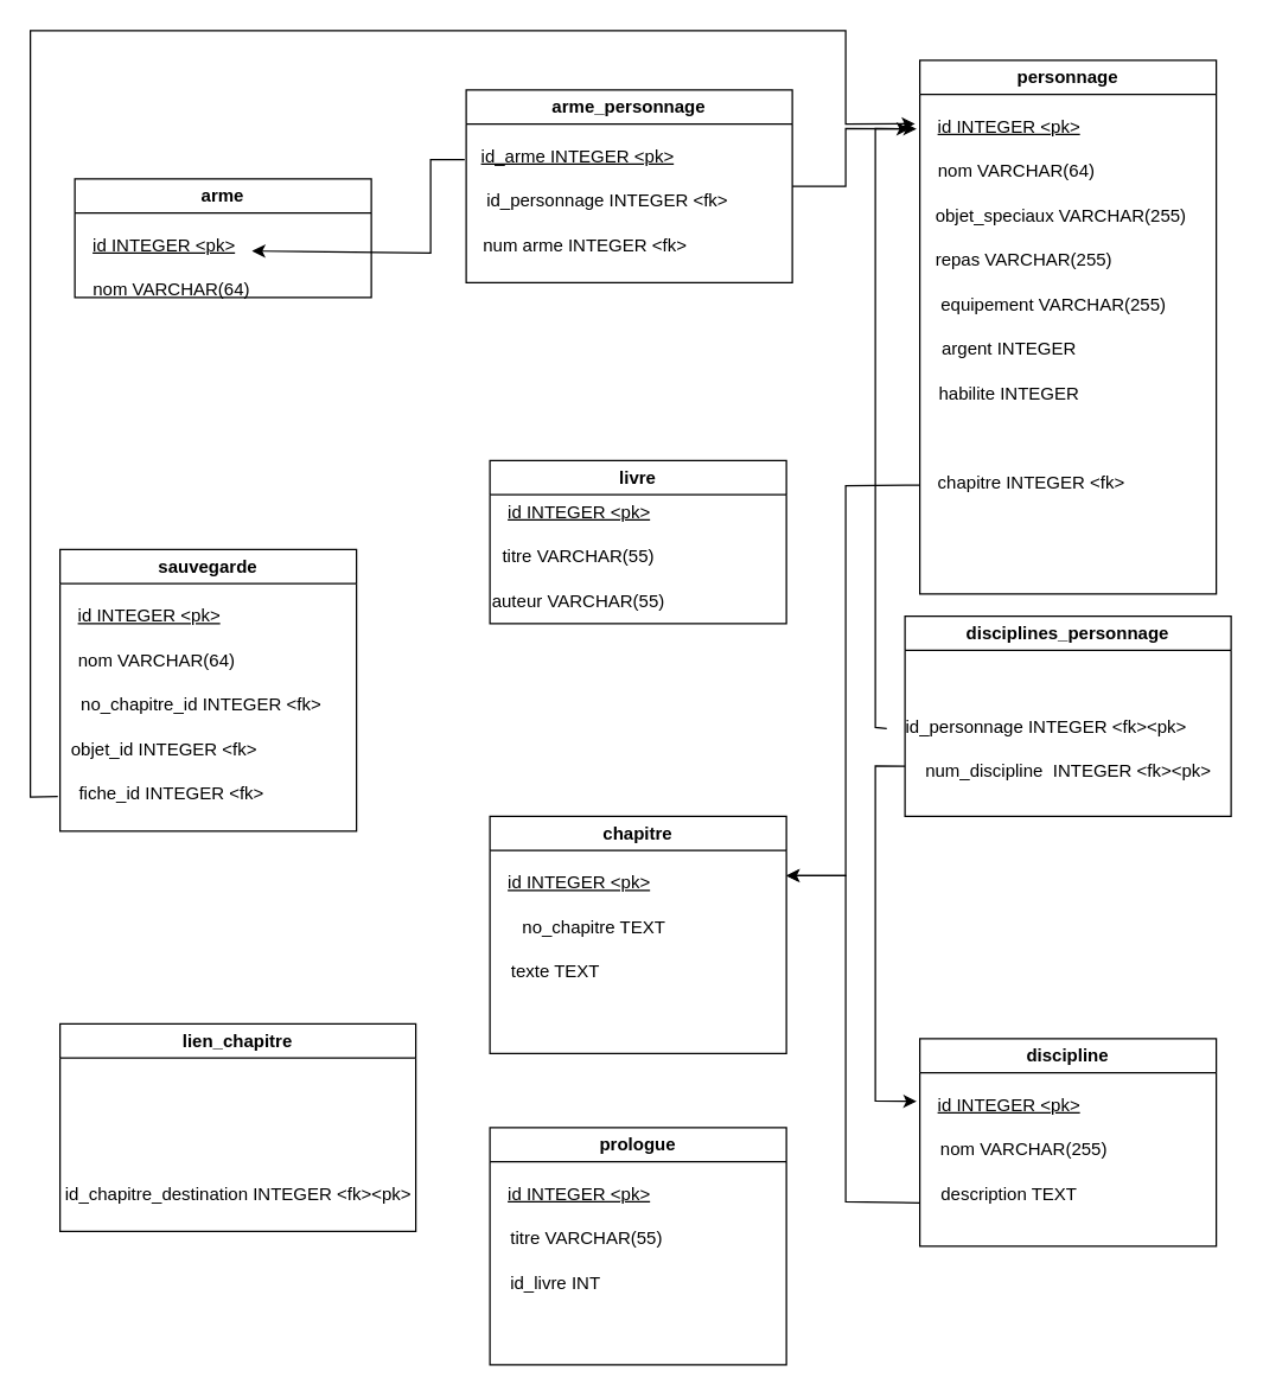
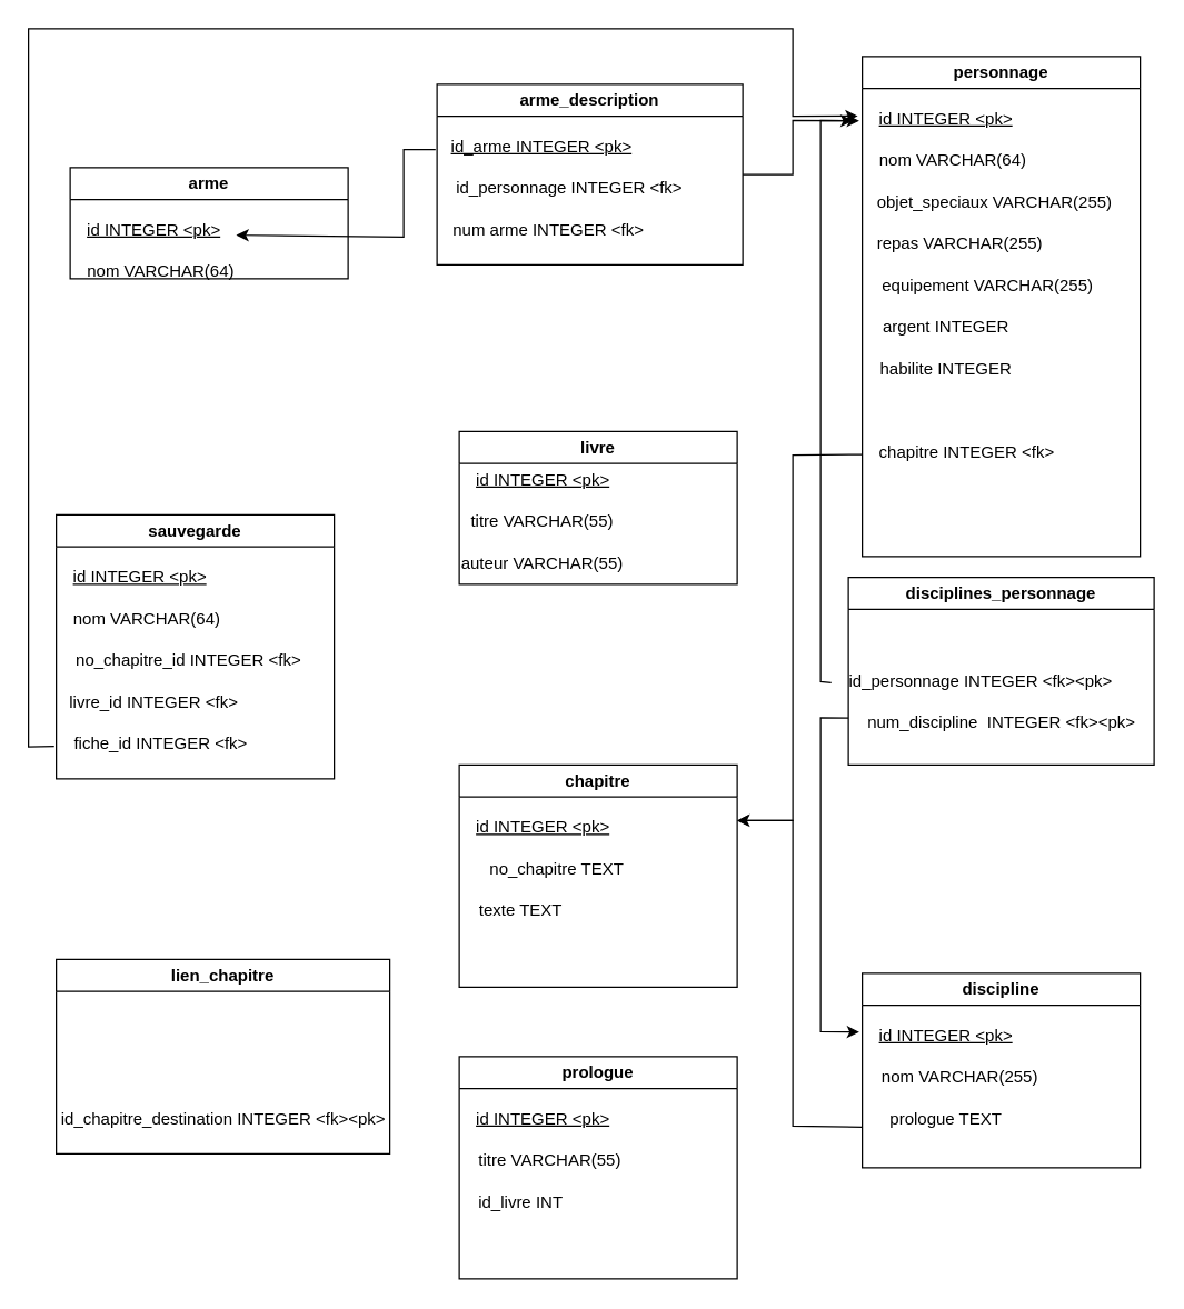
  <mxCell id="0" />
  <mxCell id="1" parent="0" />
  <mxCell id="2" value="arme" style="swimlane;whiteSpace=wrap;html=1;" parent="1" vertex="1"><mxGeometry x="50" y="120" width="200" height="80" as="geometry" /></mxCell>
  <mxCell id="3" value="&lt;u&gt;id INTEGER &amp;lt;pk&amp;gt;&lt;/u&gt;" style="text;html=1;align=center;verticalAlign=middle;resizable=0;points=[];autosize=1;strokeColor=none;fillColor=none;" parent="2" vertex="1"><mxGeometry y="30" width="120" height="30" as="geometry" /></mxCell>
  <mxCell id="4" value="nom VARCHAR(64)" style="text;html=1;align=center;verticalAlign=middle;resizable=0;points=[];autosize=1;strokeColor=none;fillColor=none;" parent="2" vertex="1"><mxGeometry y="60" width="130" height="30" as="geometry" /></mxCell>
- <mxCell id="5" value="arme_personnage" style="swimlane;whiteSpace=wrap;html=1;startSize=23;" parent="1" vertex="1"><mxGeometry x="314" y="60" width="220" height="130" as="geometry" /></mxCell>
+ <mxCell id="5" value="arme_description" style="swimlane;whiteSpace=wrap;html=1;startSize=23;" parent="1" vertex="1"><mxGeometry x="314" y="60" width="220" height="130" as="geometry" /></mxCell>
  <mxCell id="6" value="&lt;u&gt;id_arme INTEGER &amp;lt;pk&amp;gt;&lt;/u&gt;" style="text;html=1;align=center;verticalAlign=middle;resizable=0;points=[];autosize=1;strokeColor=none;fillColor=none;" parent="5" vertex="1"><mxGeometry y="30" width="150" height="30" as="geometry" /></mxCell>
  <mxCell id="7" value="id_personnage INTEGER &amp;lt;fk&amp;gt;" style="text;html=1;align=center;verticalAlign=middle;resizable=0;points=[];autosize=1;strokeColor=none;fillColor=none;" parent="5" vertex="1"><mxGeometry y="60" width="190" height="30" as="geometry" /></mxCell>
  <mxCell id="8" value="num arme INTEGER &amp;lt;fk&amp;gt;" style="text;html=1;align=center;verticalAlign=middle;resizable=0;points=[];autosize=1;strokeColor=none;fillColor=none;" parent="5" vertex="1"><mxGeometry y="90" width="160" height="30" as="geometry" /></mxCell>
  <mxCell id="9" value="disciplines_personnage" style="swimlane;whiteSpace=wrap;html=1;" parent="1" vertex="1"><mxGeometry x="610" y="415" width="220" height="135" as="geometry" /></mxCell>
  <mxCell id="10" value="id_personnage INTEGER &amp;lt;fk&amp;gt;&amp;lt;pk&amp;gt;" style="text;html=1;align=center;verticalAlign=middle;resizable=0;points=[];autosize=1;strokeColor=none;fillColor=none;" parent="9" vertex="1"><mxGeometry x="-10" y="60" width="210" height="30" as="geometry" /></mxCell>
  <mxCell id="11" value="num_discipline&amp;nbsp; INTEGER &amp;lt;fk&amp;gt;&amp;lt;pk&amp;gt;" style="text;html=1;align=center;verticalAlign=middle;resizable=0;points=[];autosize=1;strokeColor=none;fillColor=none;" vertex="1" parent="9"><mxGeometry y="90" width="220" height="30" as="geometry" /></mxCell>
  <mxCell id="12" value="sauvegarde" style="swimlane;whiteSpace=wrap;html=1;startSize=23;" parent="1" vertex="1"><mxGeometry x="40" y="370" width="200" height="190" as="geometry" /></mxCell>
  <mxCell id="13" value="&lt;u&gt;id INTEGER &amp;lt;pk&amp;gt;&lt;/u&gt;" style="text;html=1;align=center;verticalAlign=middle;resizable=0;points=[];autosize=1;strokeColor=none;fillColor=none;" parent="12" vertex="1"><mxGeometry y="30" width="120" height="30" as="geometry" /></mxCell>
  <mxCell id="14" value="nom VARCHAR(64)" style="text;html=1;align=center;verticalAlign=middle;resizable=0;points=[];autosize=1;strokeColor=none;fillColor=none;" parent="12" vertex="1"><mxGeometry y="60" width="130" height="30" as="geometry" /></mxCell>
  <mxCell id="15" value="no_chapitre_id INTEGER &amp;lt;fk&amp;gt;" style="text;html=1;align=center;verticalAlign=middle;resizable=0;points=[];autosize=1;strokeColor=none;fillColor=none;" parent="12" vertex="1"><mxGeometry y="90" width="190" height="30" as="geometry" /></mxCell>
- <mxCell id="16" value="objet_id INTEGER &amp;lt;fk&amp;gt;" style="text;html=1;align=center;verticalAlign=middle;resizable=0;points=[];autosize=1;strokeColor=none;fillColor=none;" parent="12" vertex="1"><mxGeometry y="120" width="140" height="30" as="geometry" /></mxCell>
+ <mxCell id="16" value="livre_id INTEGER &amp;lt;fk&amp;gt;" style="text;html=1;align=center;verticalAlign=middle;resizable=0;points=[];autosize=1;strokeColor=none;fillColor=none;" parent="12" vertex="1"><mxGeometry y="120" width="140" height="30" as="geometry" /></mxCell>
  <mxCell id="17" value="fiche_id INTEGER &amp;lt;fk&amp;gt;" style="text;html=1;align=center;verticalAlign=middle;resizable=0;points=[];autosize=1;strokeColor=none;fillColor=none;" parent="12" vertex="1"><mxGeometry y="150" width="150" height="30" as="geometry" /></mxCell>
  <mxCell id="18" value="lien_chapitre" style="swimlane;whiteSpace=wrap;html=1;" parent="1" vertex="1"><mxGeometry x="40" y="690" width="240" height="140" as="geometry" /></mxCell>
  <mxCell id="19" value="id_chapitre_destination INTEGER &amp;lt;fk&amp;gt;&amp;lt;pk&amp;gt;" style="text;html=1;align=center;verticalAlign=middle;resizable=0;points=[];autosize=1;strokeColor=none;fillColor=none;" parent="18" vertex="1"><mxGeometry x="-10" y="100" width="260" height="30" as="geometry" /></mxCell>
  <mxCell id="20" value="livre" style="swimlane;whiteSpace=wrap;html=1;startSize=23;" parent="1" vertex="1"><mxGeometry x="330" y="310" width="200" height="110" as="geometry" /></mxCell>
  <mxCell id="21" value="&lt;u&gt;id INTEGER &amp;lt;pk&amp;gt;&lt;/u&gt;" style="text;html=1;align=center;verticalAlign=middle;resizable=0;points=[];autosize=1;strokeColor=none;fillColor=none;" parent="20" vertex="1"><mxGeometry y="20" width="120" height="30" as="geometry" /></mxCell>
  <mxCell id="22" value="titre VARCHAR(55)" style="text;html=1;strokeColor=none;fillColor=none;align=center;verticalAlign=middle;whiteSpace=wrap;rounded=0;" parent="20" vertex="1"><mxGeometry y="50" width="120" height="30" as="geometry" /></mxCell>
  <mxCell id="23" value="auteur&amp;nbsp;VARCHAR(55)" style="text;html=1;strokeColor=none;fillColor=none;align=center;verticalAlign=middle;whiteSpace=wrap;rounded=0;" vertex="1" parent="20"><mxGeometry y="80" width="120" height="30" as="geometry" /></mxCell>
  <mxCell id="24" value="personnage" style="swimlane;whiteSpace=wrap;html=1;" parent="1" vertex="1"><mxGeometry x="620" y="40" width="200" height="360" as="geometry" /></mxCell>
  <mxCell id="25" value="&lt;u&gt;id INTEGER &amp;lt;pk&amp;gt;&lt;/u&gt;" style="text;html=1;align=center;verticalAlign=middle;resizable=0;points=[];autosize=1;strokeColor=none;fillColor=none;" parent="24" vertex="1"><mxGeometry y="30" width="120" height="30" as="geometry" /></mxCell>
  <mxCell id="26" value="nom VARCHAR(64)" style="text;html=1;align=center;verticalAlign=middle;resizable=0;points=[];autosize=1;strokeColor=none;fillColor=none;" parent="24" vertex="1"><mxGeometry y="60" width="130" height="30" as="geometry" /></mxCell>
  <mxCell id="27" value="repas VARCHAR(255)" style="text;html=1;align=center;verticalAlign=middle;resizable=0;points=[];autosize=1;strokeColor=none;fillColor=none;" parent="24" vertex="1"><mxGeometry y="120" width="140" height="30" as="geometry" /></mxCell>
  <mxCell id="28" value="objet_speciaux VARCHAR(255)" style="text;html=1;align=center;verticalAlign=middle;resizable=0;points=[];autosize=1;strokeColor=none;fillColor=none;" parent="24" vertex="1"><mxGeometry y="90" width="190" height="30" as="geometry" /></mxCell>
  <mxCell id="29" value="equipement&amp;nbsp;VARCHAR(255)" style="text;html=1;align=center;verticalAlign=middle;resizable=0;points=[];autosize=1;strokeColor=none;fillColor=none;" parent="24" vertex="1"><mxGeometry y="150" width="180" height="30" as="geometry" /></mxCell>
  <mxCell id="30" value="argent&amp;nbsp;INTEGER" style="text;html=1;align=center;verticalAlign=middle;resizable=0;points=[];autosize=1;strokeColor=none;fillColor=none;" parent="24" vertex="1"><mxGeometry x="5" y="180" width="110" height="30" as="geometry" /></mxCell>
  <mxCell id="31" value="habilite INTEGER" style="text;html=1;align=center;verticalAlign=middle;resizable=0;points=[];autosize=1;strokeColor=none;fillColor=none;" vertex="1" parent="24"><mxGeometry y="210" width="120" height="30" as="geometry" /></mxCell>
  <mxCell id="32" value="chapitre INTEGER &amp;lt;fk&amp;gt;" style="text;html=1;align=center;verticalAlign=middle;resizable=0;points=[];autosize=1;strokeColor=none;fillColor=none;" parent="24" vertex="1"><mxGeometry y="270" width="150" height="30" as="geometry" /></mxCell>
  <mxCell id="33" value="chapitre" style="swimlane;whiteSpace=wrap;html=1;" parent="1" vertex="1"><mxGeometry x="330" y="550" width="200" height="160" as="geometry" /></mxCell>
  <mxCell id="34" value="&lt;u&gt;id INTEGER &amp;lt;pk&amp;gt;&lt;/u&gt;" style="text;html=1;align=center;verticalAlign=middle;resizable=0;points=[];autosize=1;strokeColor=none;fillColor=none;" parent="33" vertex="1"><mxGeometry y="30" width="120" height="30" as="geometry" /></mxCell>
  <mxCell id="35" value="no_chapitre TEXT" style="text;html=1;align=center;verticalAlign=middle;resizable=0;points=[];autosize=1;strokeColor=none;fillColor=none;" parent="33" vertex="1"><mxGeometry y="60" width="140" height="30" as="geometry" /></mxCell>
  <mxCell id="36" value="texte TEXT" style="text;html=1;align=center;verticalAlign=middle;resizable=0;points=[];autosize=1;strokeColor=none;fillColor=none;" parent="33" vertex="1"><mxGeometry x="4" y="90" width="80" height="30" as="geometry" /></mxCell>
  <mxCell id="37" value="discipline" style="swimlane;whiteSpace=wrap;html=1;" parent="1" vertex="1"><mxGeometry x="620" y="700" width="200" height="140" as="geometry" /></mxCell>
  <mxCell id="38" value="&lt;u&gt;id INTEGER &amp;lt;pk&amp;gt;&lt;/u&gt;" style="text;html=1;align=center;verticalAlign=middle;resizable=0;points=[];autosize=1;strokeColor=none;fillColor=none;" parent="37" vertex="1"><mxGeometry y="30" width="120" height="30" as="geometry" /></mxCell>
  <mxCell id="39" value="nom VARCHAR(255)" style="text;html=1;align=center;verticalAlign=middle;resizable=0;points=[];autosize=1;strokeColor=none;fillColor=none;" parent="37" vertex="1"><mxGeometry y="60" width="140" height="30" as="geometry" /></mxCell>
- <mxCell id="40" value="description TEXT" style="text;html=1;align=center;verticalAlign=middle;resizable=0;points=[];autosize=1;strokeColor=none;fillColor=none;" vertex="1" parent="37"><mxGeometry y="90" width="120" height="30" as="geometry" /></mxCell>
+ <mxCell id="40" value="prologue TEXT" style="text;html=1;align=center;verticalAlign=middle;resizable=0;points=[];autosize=1;strokeColor=none;fillColor=none;" vertex="1" parent="37"><mxGeometry y="90" width="120" height="30" as="geometry" /></mxCell>
  <mxCell id="41" value="" style="endArrow=open;html=1;rounded=0;exitX=0.001;exitY=0.552;exitDx=0;exitDy=0;exitPerimeter=0;entryX=1;entryY=0.25;entryDx=0;entryDy=0;" parent="1" source="32" target="33" edge="1"><mxGeometry width="50" height="50" relative="1" as="geometry"><mxPoint x="440" y="440" as="sourcePoint" /><mxPoint x="490" y="390" as="targetPoint" /><Array as="points"><mxPoint x="570" y="327" /><mxPoint x="570" y="590" /></Array></mxGeometry></mxCell>
  <mxCell id="42" value="" style="endArrow=classic;html=1;rounded=0;exitX=0.001;exitY=0.695;exitDx=0;exitDy=0;exitPerimeter=0;entryX=1;entryY=0.25;entryDx=0;entryDy=0;" parent="1" target="33" edge="1"><mxGeometry width="50" height="50" relative="1" as="geometry"><mxPoint x="620.14" y="810.85" as="sourcePoint" /><mxPoint x="490" y="390" as="targetPoint" /><Array as="points"><mxPoint x="570" y="810" /><mxPoint x="570" y="590" /></Array></mxGeometry></mxCell>
  <mxCell id="43" value="" style="endArrow=classic;html=1;rounded=0;exitX=0;exitY=0.75;exitDx=0;exitDy=0;entryX=-0.018;entryY=0.41;entryDx=0;entryDy=0;entryPerimeter=0;" parent="1" source="9" target="38" edge="1"><mxGeometry width="50" height="50" relative="1" as="geometry"><mxPoint x="440" y="440" as="sourcePoint" /><mxPoint x="490" y="390" as="targetPoint" /><Array as="points"><mxPoint x="590" y="516" /><mxPoint x="590" y="742" /></Array></mxGeometry></mxCell>
  <mxCell id="44" value="" style="endArrow=classic;html=1;rounded=0;exitX=-0.011;exitY=0.529;exitDx=0;exitDy=0;exitPerimeter=0;entryX=-0.018;entryY=0.543;entryDx=0;entryDy=0;entryPerimeter=0;" parent="1" source="10" target="25" edge="1"><mxGeometry width="50" height="50" relative="1" as="geometry"><mxPoint x="440" y="440" as="sourcePoint" /><mxPoint x="490" y="390" as="targetPoint" /><Array as="points"><mxPoint x="590" y="490" /><mxPoint x="590" y="86" /></Array></mxGeometry></mxCell>
  <mxCell id="45" value="" style="endArrow=classic;html=1;rounded=0;exitX=-0.007;exitY=0.567;exitDx=0;exitDy=0;exitPerimeter=0;entryX=0.996;entryY=0.621;entryDx=0;entryDy=0;entryPerimeter=0;" parent="1" source="6" edge="1" target="3"><mxGeometry width="50" height="50" relative="1" as="geometry"><mxPoint x="440" y="440" as="sourcePoint" /><mxPoint x="250" y="165" as="targetPoint" /><Array as="points"><mxPoint x="290" y="107" /><mxPoint x="290" y="170" /></Array></mxGeometry></mxCell>
  <mxCell id="46" value="" style="endArrow=classic;html=1;rounded=0;entryX=-0.056;entryY=0.543;entryDx=0;entryDy=0;entryPerimeter=0;exitX=1;exitY=0.5;exitDx=0;exitDy=0;" parent="1" target="25" edge="1" source="5"><mxGeometry width="50" height="50" relative="1" as="geometry"><mxPoint x="530" y="170" as="sourcePoint" /><mxPoint x="590" y="90" as="targetPoint" /><Array as="points"><mxPoint x="570" y="125" /><mxPoint x="570" y="86" /></Array></mxGeometry></mxCell>
  <mxCell id="47" value="" style="endArrow=classic;html=1;rounded=0;exitX=-0.01;exitY=0.552;exitDx=0;exitDy=0;exitPerimeter=0;entryX=-0.027;entryY=0.429;entryDx=0;entryDy=0;entryPerimeter=0;" parent="1" source="17" target="25" edge="1"><mxGeometry width="50" height="50" relative="1" as="geometry"><mxPoint x="440" y="440" as="sourcePoint" /><mxPoint x="490" y="390" as="targetPoint" /><Array as="points"><mxPoint x="20" y="537" /><mxPoint x="20" y="20" /><mxPoint x="570" y="20" /><mxPoint x="570" y="83" /></Array></mxGeometry></mxCell>
  <mxCell id="48" value="prologue" style="swimlane;whiteSpace=wrap;html=1;" vertex="1" parent="1"><mxGeometry x="330" y="760" width="200" height="160" as="geometry" /></mxCell>
  <mxCell id="49" value="&lt;u&gt;id INTEGER &amp;lt;pk&amp;gt;&lt;/u&gt;" style="text;html=1;align=center;verticalAlign=middle;resizable=0;points=[];autosize=1;strokeColor=none;fillColor=none;" vertex="1" parent="48"><mxGeometry y="30" width="120" height="30" as="geometry" /></mxCell>
  <mxCell id="50" value="titre VARCHAR(55)" style="text;html=1;align=center;verticalAlign=middle;resizable=0;points=[];autosize=1;strokeColor=none;fillColor=none;" vertex="1" parent="48"><mxGeometry y="60" width="130" height="30" as="geometry" /></mxCell>
  <mxCell id="51" value="id_livre INT" style="text;html=1;align=center;verticalAlign=middle;resizable=0;points=[];autosize=1;strokeColor=none;fillColor=none;" vertex="1" parent="48"><mxGeometry x="4" y="90" width="80" height="30" as="geometry" /></mxCell>
